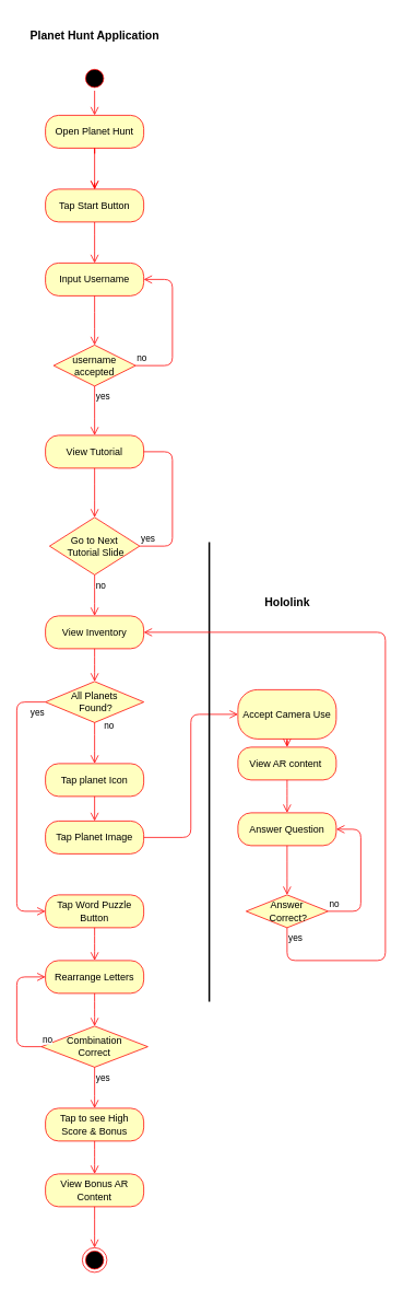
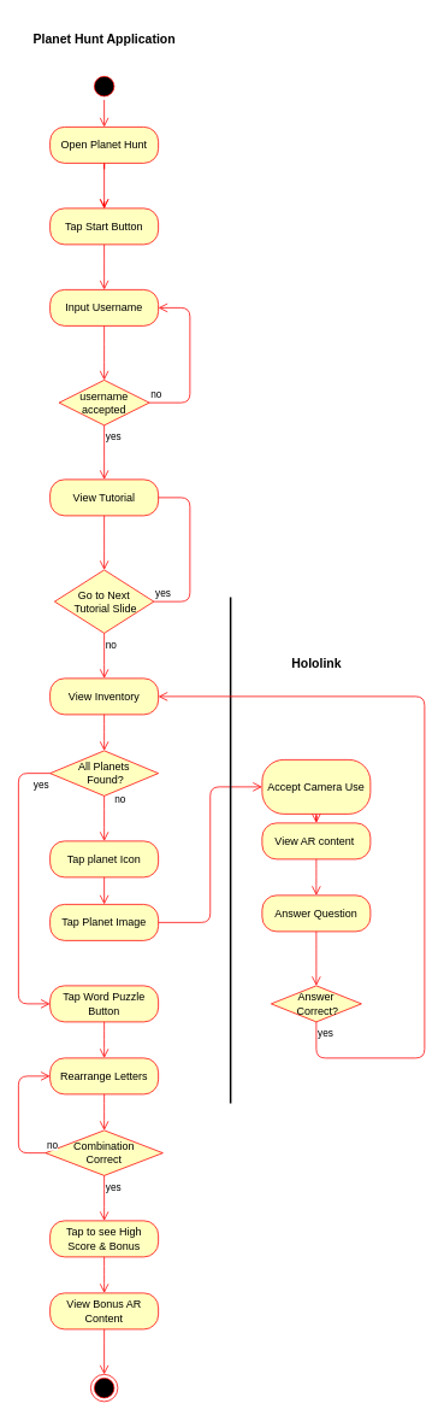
  <mxCell id="0" />
  <mxCell id="1" parent="0" />
  <mxCell id="2" value="" style="ellipse;html=1;shape=startState;fillColor=#000000;strokeColor=#ff0000;" vertex="1" parent="1"><mxGeometry x="100" y="80" width="30" height="30" as="geometry" /></mxCell>
  <mxCell id="3" value="" style="edgeStyle=orthogonalEdgeStyle;html=1;verticalAlign=bottom;endArrow=open;endSize=8;strokeColor=#ff0000;" edge="1" source="32" parent="1"><mxGeometry relative="1" as="geometry"><mxPoint x="115" y="170" as="targetPoint" /></mxGeometry></mxCell>
  <mxCell id="4" value="" style="edgeStyle=orthogonalEdgeStyle;html=1;verticalAlign=bottom;endArrow=open;endSize=8;strokeColor=#ff0000;" edge="1" source="34" parent="1"><mxGeometry relative="1" as="geometry"><mxPoint x="115" y="230" as="targetPoint" /></mxGeometry></mxCell>
  <mxCell id="5" value="" style="edgeStyle=orthogonalEdgeStyle;html=1;verticalAlign=bottom;endArrow=open;endSize=8;strokeColor=#ff0000;" edge="1" source="34" parent="1"><mxGeometry relative="1" as="geometry"><mxPoint x="115" y="320" as="targetPoint" /></mxGeometry></mxCell>
  <mxCell id="6" value="View Tutorial" style="rounded=1;whiteSpace=wrap;html=1;arcSize=40;fontColor=#000000;fillColor=#ffffc0;strokeColor=#ff0000;" vertex="1" parent="1"><mxGeometry x="55" y="530" width="120" height="40" as="geometry" /></mxCell>
  <mxCell id="7" value="" style="edgeStyle=orthogonalEdgeStyle;html=1;verticalAlign=bottom;endArrow=open;endSize=8;strokeColor=#ff0000;" edge="1" source="6" parent="1"><mxGeometry relative="1" as="geometry"><mxPoint x="115" y="630" as="targetPoint" /></mxGeometry></mxCell>
  <mxCell id="8" value="Go to Next&lt;br&gt;&amp;nbsp;Tutorial Slide" style="rhombus;whiteSpace=wrap;html=1;fillColor=#ffffc0;strokeColor=#ff0000;" vertex="1" parent="1"><mxGeometry x="60" y="630" width="110" height="70" as="geometry" /></mxCell>
  <mxCell id="9" value="yes" style="edgeStyle=orthogonalEdgeStyle;html=1;align=left;verticalAlign=bottom;endArrow=none;endSize=8;strokeColor=#ff0000;entryX=1;entryY=0.5;entryDx=0;entryDy=0;exitX=1;exitY=0.5;exitDx=0;exitDy=0;" edge="1" source="8" parent="1" target="6"><mxGeometry x="-1" relative="1" as="geometry"><mxPoint x="195" y="580" as="targetPoint" /><Array as="points"><mxPoint x="210" y="665" /><mxPoint x="210" y="550" /></Array></mxGeometry></mxCell>
  <mxCell id="10" value="no" style="edgeStyle=orthogonalEdgeStyle;html=1;align=left;verticalAlign=top;endArrow=open;endSize=8;strokeColor=#ff0000;" edge="1" source="8" parent="1"><mxGeometry x="-1" relative="1" as="geometry"><mxPoint x="115" y="750" as="targetPoint" /></mxGeometry></mxCell>
  <mxCell id="11" value="View Inventory" style="rounded=1;whiteSpace=wrap;html=1;arcSize=40;fontColor=#000000;fillColor=#ffffc0;strokeColor=#ff0000;" vertex="1" parent="1"><mxGeometry x="55" y="750" width="120" height="40" as="geometry" /></mxCell>
  <mxCell id="12" value="" style="edgeStyle=orthogonalEdgeStyle;html=1;verticalAlign=bottom;endArrow=open;endSize=8;strokeColor=#ff0000;" edge="1" source="11" parent="1"><mxGeometry relative="1" as="geometry"><mxPoint x="115" y="830" as="targetPoint" /></mxGeometry></mxCell>
  <mxCell id="13" value="Input Username" style="rounded=1;whiteSpace=wrap;html=1;arcSize=40;fontColor=#000000;fillColor=#ffffc0;strokeColor=#ff0000;" vertex="1" parent="1"><mxGeometry x="55" y="320" width="120" height="40" as="geometry" /></mxCell>
  <mxCell id="14" value="" style="edgeStyle=orthogonalEdgeStyle;html=1;verticalAlign=bottom;endArrow=open;endSize=8;strokeColor=#ff0000;" edge="1" source="13" parent="1"><mxGeometry relative="1" as="geometry"><mxPoint x="115" y="420" as="targetPoint" /></mxGeometry></mxCell>
  <mxCell id="15" value="username accepted" style="rhombus;whiteSpace=wrap;html=1;fillColor=#ffffc0;strokeColor=#ff0000;" vertex="1" parent="1"><mxGeometry x="65" y="420" width="100" height="50" as="geometry" /></mxCell>
  <mxCell id="16" value="no" style="edgeStyle=orthogonalEdgeStyle;html=1;align=left;verticalAlign=bottom;endArrow=open;endSize=8;strokeColor=#ff0000;entryX=1;entryY=0.5;entryDx=0;entryDy=0;exitX=1;exitY=0.5;exitDx=0;exitDy=0;" edge="1" source="15" parent="1" target="13"><mxGeometry x="-1" relative="1" as="geometry"><mxPoint x="210" y="390" as="targetPoint" /><Array as="points"><mxPoint x="210" y="445" /><mxPoint x="210" y="340" /></Array></mxGeometry></mxCell>
  <mxCell id="17" value="yes" style="edgeStyle=orthogonalEdgeStyle;html=1;align=left;verticalAlign=top;endArrow=open;endSize=8;strokeColor=#ff0000;" edge="1" source="15" parent="1"><mxGeometry x="-1" relative="1" as="geometry"><mxPoint x="115" y="530" as="targetPoint" /></mxGeometry></mxCell>
  <mxCell id="18" value="Tap planet Icon" style="rounded=1;whiteSpace=wrap;html=1;arcSize=40;fontColor=#000000;fillColor=#ffffc0;strokeColor=#ff0000;" vertex="1" parent="1"><mxGeometry x="55" y="930" width="120" height="40" as="geometry" /></mxCell>
  <mxCell id="19" value="" style="edgeStyle=orthogonalEdgeStyle;html=1;verticalAlign=bottom;endArrow=open;endSize=8;strokeColor=#ff0000;exitX=1;exitY=0.5;exitDx=0;exitDy=0;entryX=0;entryY=0.5;entryDx=0;entryDy=0;" edge="1" source="30" parent="1" target="20"><mxGeometry relative="1" as="geometry"><mxPoint x="250" y="980" as="targetPoint" /></mxGeometry></mxCell>
  <mxCell id="20" value="Accept Camera Use" style="rounded=1;whiteSpace=wrap;html=1;arcSize=40;fontColor=#000000;fillColor=#ffffc0;strokeColor=#ff0000;" vertex="1" parent="1"><mxGeometry x="290" y="840" width="120" height="60" as="geometry" /></mxCell>
  <mxCell id="21" value="" style="edgeStyle=orthogonalEdgeStyle;html=1;verticalAlign=bottom;endArrow=open;endSize=8;strokeColor=#ff0000;entryX=0.5;entryY=0;entryDx=0;entryDy=0;" edge="1" source="20" parent="1" target="22"><mxGeometry relative="1" as="geometry"><mxPoint x="310" y="940" as="targetPoint" /></mxGeometry></mxCell>
  <mxCell id="22" value="View AR content&amp;nbsp;" style="rounded=1;whiteSpace=wrap;html=1;arcSize=40;fontColor=#000000;fillColor=#ffffc0;strokeColor=#ff0000;" vertex="1" parent="1"><mxGeometry x="290" y="910" width="120" height="40" as="geometry" /></mxCell>
  <mxCell id="23" value="" style="edgeStyle=orthogonalEdgeStyle;html=1;verticalAlign=bottom;endArrow=open;endSize=8;strokeColor=#ff0000;" edge="1" source="22" parent="1"><mxGeometry relative="1" as="geometry"><mxPoint x="350" y="990" as="targetPoint" /></mxGeometry></mxCell>
  <mxCell id="24" value="" style="line;strokeWidth=2;direction=south;html=1;" vertex="1" parent="1"><mxGeometry x="250" y="660" width="10" height="560" as="geometry" /></mxCell>
  <mxCell id="25" value="&lt;font style=&quot;font-size: 14px&quot;&gt;Planet Hunt Application&lt;/font&gt;" style="text;strokeColor=none;fillColor=none;html=1;fontSize=24;fontStyle=1;verticalAlign=middle;align=center;" vertex="1" parent="1"><mxGeometry x="65" y="20" width="100" height="40" as="geometry" /></mxCell>
  <mxCell id="26" value="&lt;font style=&quot;font-size: 14px&quot;&gt;Hololink&lt;/font&gt;" style="text;strokeColor=none;fillColor=none;html=1;fontSize=24;fontStyle=1;verticalAlign=middle;align=center;" vertex="1" parent="1"><mxGeometry x="300" y="710" width="100" height="40" as="geometry" /></mxCell>
  <mxCell id="27" value="All Planets&lt;br&gt;&amp;nbsp;Found?" style="rhombus;whiteSpace=wrap;html=1;fillColor=#ffffc0;strokeColor=#ff0000;" vertex="1" parent="1"><mxGeometry x="55" y="830" width="120" height="50" as="geometry" /></mxCell>
  <mxCell id="28" value="no" style="edgeStyle=orthogonalEdgeStyle;html=1;align=left;verticalAlign=bottom;endArrow=open;endSize=8;strokeColor=#ff0000;exitX=0.5;exitY=1;exitDx=0;exitDy=0;" edge="1" source="27" parent="1"><mxGeometry x="-0.5" y="10" relative="1" as="geometry"><mxPoint x="115" y="930" as="targetPoint" /><mxPoint as="offset" /></mxGeometry></mxCell>
  <mxCell id="29" value="yes" style="edgeStyle=orthogonalEdgeStyle;html=1;align=left;verticalAlign=top;endArrow=open;endSize=8;strokeColor=#ff0000;exitX=0;exitY=0.5;exitDx=0;exitDy=0;entryX=0;entryY=0.5;entryDx=0;entryDy=0;" edge="1" source="27" parent="1" target="41"><mxGeometry x="-0.877" relative="1" as="geometry"><mxPoint x="50" y="1110" as="targetPoint" /><Array as="points"><mxPoint x="20" y="855" /><mxPoint x="20" y="1110" /></Array><mxPoint as="offset" /></mxGeometry></mxCell>
  <mxCell id="30" value="Tap Planet Image" style="rounded=1;whiteSpace=wrap;html=1;arcSize=40;fontColor=#000000;fillColor=#ffffc0;strokeColor=#ff0000;" vertex="1" parent="1"><mxGeometry x="55" y="1000" width="120" height="40" as="geometry" /></mxCell>
  <mxCell id="31" value="" style="edgeStyle=orthogonalEdgeStyle;html=1;verticalAlign=bottom;endArrow=open;endSize=8;strokeColor=#ff0000;" edge="1" parent="1" source="18" target="30"><mxGeometry relative="1" as="geometry"><mxPoint x="120" y="1030" as="targetPoint" /><mxPoint x="120" y="970" as="sourcePoint" /></mxGeometry></mxCell>
  <mxCell id="32" value="Open Planet Hunt" style="rounded=1;whiteSpace=wrap;html=1;arcSize=40;fontColor=#000000;fillColor=#ffffc0;strokeColor=#ff0000;" vertex="1" parent="1"><mxGeometry x="55" y="140" width="120" height="40" as="geometry" /></mxCell>
  <mxCell id="33" value="" style="edgeStyle=orthogonalEdgeStyle;html=1;verticalAlign=bottom;endArrow=open;endSize=8;strokeColor=#ff0000;" edge="1" parent="1" source="2" target="32"><mxGeometry relative="1" as="geometry"><mxPoint x="115" y="170" as="targetPoint" /><mxPoint x="115" y="110" as="sourcePoint" /></mxGeometry></mxCell>
  <mxCell id="34" value="Tap Start Button" style="rounded=1;whiteSpace=wrap;html=1;arcSize=40;fontColor=#000000;fillColor=#ffffc0;strokeColor=#ff0000;" vertex="1" parent="1"><mxGeometry x="55" y="230" width="120" height="40" as="geometry" /></mxCell>
  <mxCell id="35" value="" style="edgeStyle=orthogonalEdgeStyle;html=1;verticalAlign=bottom;endArrow=open;endSize=8;strokeColor=#ff0000;" edge="1" parent="1" source="32" target="34"><mxGeometry relative="1" as="geometry"><mxPoint x="115" y="230" as="targetPoint" /><mxPoint x="115" y="180" as="sourcePoint" /></mxGeometry></mxCell>
  <mxCell id="36" value="Answer Question" style="rounded=1;whiteSpace=wrap;html=1;arcSize=40;fontColor=#000000;fillColor=#ffffc0;strokeColor=#ff0000;" vertex="1" parent="1"><mxGeometry x="290" y="990" width="120" height="40" as="geometry" /></mxCell>
  <mxCell id="37" value="" style="edgeStyle=orthogonalEdgeStyle;html=1;verticalAlign=bottom;endArrow=open;endSize=8;strokeColor=#ff0000;" edge="1" source="36" parent="1"><mxGeometry relative="1" as="geometry"><mxPoint x="350" y="1090" as="targetPoint" /></mxGeometry></mxCell>
  <mxCell id="38" value="Answer&lt;br&gt;&amp;nbsp;Correct?" style="rhombus;whiteSpace=wrap;html=1;fillColor=#ffffc0;strokeColor=#ff0000;" vertex="1" parent="1"><mxGeometry x="300" y="1090" width="100" height="40" as="geometry" /></mxCell>
- <mxCell id="39" value="no" style="edgeStyle=orthogonalEdgeStyle;html=1;align=left;verticalAlign=bottom;endArrow=open;endSize=8;strokeColor=#ff0000;entryX=1;entryY=0.5;entryDx=0;entryDy=0;" edge="1" source="38" parent="1" target="36"><mxGeometry x="-1" relative="1" as="geometry"><mxPoint x="490" y="1110" as="targetPoint" /><Array as="points"><mxPoint x="440" y="1110" /><mxPoint x="440" y="1010" /></Array></mxGeometry></mxCell>
  <mxCell id="40" value="yes" style="edgeStyle=orthogonalEdgeStyle;html=1;align=left;verticalAlign=top;endArrow=open;endSize=8;strokeColor=#ff0000;entryX=1;entryY=0.5;entryDx=0;entryDy=0;" edge="1" source="38" parent="1" target="11"><mxGeometry x="-1" relative="1" as="geometry"><mxPoint x="180" y="770" as="targetPoint" /><Array as="points"><mxPoint x="350" y="1170" /><mxPoint x="470" y="1170" /><mxPoint x="470" y="770" /></Array></mxGeometry></mxCell>
  <mxCell id="41" value="Tap Word Puzzle Button" style="rounded=1;whiteSpace=wrap;html=1;arcSize=40;fontColor=#000000;fillColor=#ffffc0;strokeColor=#ff0000;" vertex="1" parent="1"><mxGeometry x="55" y="1090" width="120" height="40" as="geometry" /></mxCell>
  <mxCell id="42" value="" style="edgeStyle=orthogonalEdgeStyle;html=1;verticalAlign=bottom;endArrow=open;endSize=8;strokeColor=#ff0000;" edge="1" source="41" parent="1"><mxGeometry relative="1" as="geometry"><mxPoint x="115" y="1170" as="targetPoint" /></mxGeometry></mxCell>
  <mxCell id="43" value="Rearrange Letters" style="rounded=1;whiteSpace=wrap;html=1;arcSize=40;fontColor=#000000;fillColor=#ffffc0;strokeColor=#ff0000;" vertex="1" parent="1"><mxGeometry x="55" y="1170" width="120" height="40" as="geometry" /></mxCell>
  <mxCell id="44" value="" style="edgeStyle=orthogonalEdgeStyle;html=1;verticalAlign=bottom;endArrow=open;endSize=8;strokeColor=#ff0000;" edge="1" source="43" parent="1"><mxGeometry relative="1" as="geometry"><mxPoint x="115" y="1250" as="targetPoint" /></mxGeometry></mxCell>
  <mxCell id="45" value="Combination&lt;br&gt;Correct" style="rhombus;whiteSpace=wrap;html=1;fillColor=#ffffc0;strokeColor=#ff0000;" vertex="1" parent="1"><mxGeometry x="50" y="1250" width="130" height="50" as="geometry" /></mxCell>
  <mxCell id="46" value="no" style="edgeStyle=orthogonalEdgeStyle;html=1;align=left;verticalAlign=bottom;endArrow=open;endSize=8;strokeColor=#ff0000;exitX=0;exitY=0.5;exitDx=0;exitDy=0;entryX=0;entryY=0.5;entryDx=0;entryDy=0;" edge="1" source="45" parent="1" target="43"><mxGeometry x="-1" relative="1" as="geometry"><mxPoint x="50" y="1190" as="targetPoint" /><Array as="points"><mxPoint x="20" y="1275" /><mxPoint x="20" y="1190" /></Array></mxGeometry></mxCell>
  <mxCell id="47" value="yes" style="edgeStyle=orthogonalEdgeStyle;html=1;align=left;verticalAlign=top;endArrow=open;endSize=8;strokeColor=#ff0000;" edge="1" source="45" parent="1"><mxGeometry x="-1" relative="1" as="geometry"><mxPoint x="115" y="1350" as="targetPoint" /></mxGeometry></mxCell>
  <mxCell id="48" value="Tap to see High Score &amp;amp; Bonus" style="rounded=1;whiteSpace=wrap;html=1;arcSize=40;fontColor=#000000;fillColor=#ffffc0;strokeColor=#ff0000;" vertex="1" parent="1"><mxGeometry x="55" y="1350" width="120" height="40" as="geometry" /></mxCell>
  <mxCell id="49" value="" style="edgeStyle=orthogonalEdgeStyle;html=1;verticalAlign=bottom;endArrow=open;endSize=8;strokeColor=#ff0000;" edge="1" source="48" parent="1"><mxGeometry relative="1" as="geometry"><mxPoint x="115" y="1430" as="targetPoint" /></mxGeometry></mxCell>
  <mxCell id="50" value="View Bonus AR Content" style="rounded=1;whiteSpace=wrap;html=1;arcSize=40;fontColor=#000000;fillColor=#ffffc0;strokeColor=#ff0000;" vertex="1" parent="1"><mxGeometry x="55" y="1430" width="120" height="40" as="geometry" /></mxCell>
  <mxCell id="51" value="" style="edgeStyle=orthogonalEdgeStyle;html=1;verticalAlign=bottom;endArrow=open;endSize=8;strokeColor=#ff0000;" edge="1" source="50" parent="1"><mxGeometry relative="1" as="geometry"><mxPoint x="115" y="1520" as="targetPoint" /></mxGeometry></mxCell>
  <mxCell id="52" value="" style="ellipse;html=1;shape=endState;fillColor=#000000;strokeColor=#ff0000;" vertex="1" parent="1"><mxGeometry x="100" y="1520" width="30" height="30" as="geometry" /></mxCell>
